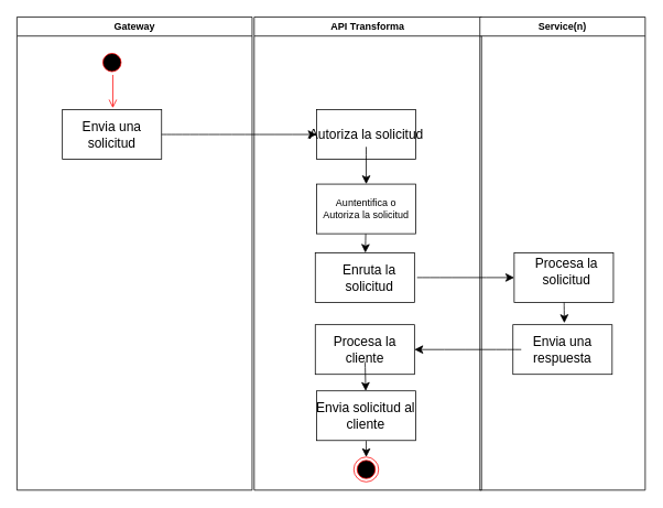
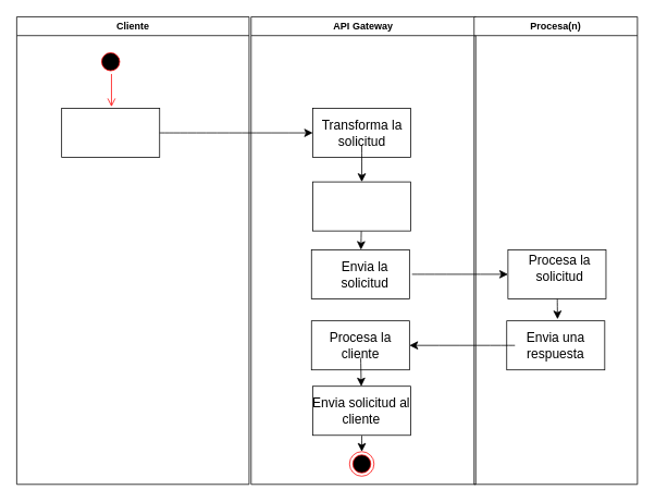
  <mxCell id="0" />
  <mxCell id="1" parent="0" />
- <mxCell id="2" value="Gateway" style="swimlane;whiteSpace=wrap" parent="1" vertex="1"><mxGeometry x="20" y="20" width="284.5" height="572" as="geometry" /></mxCell>
+ <mxCell id="2" value="Cliente" style="swimlane;whiteSpace=wrap" parent="1" vertex="1"><mxGeometry x="20" y="20" width="284.5" height="572" as="geometry" /></mxCell>
  <mxCell id="3" value="" style="ellipse;shape=startState;fillColor=#000000;strokeColor=#ff0000;" parent="2" vertex="1"><mxGeometry x="100" y="40" width="30" height="30" as="geometry" /></mxCell>
  <mxCell id="4" value="" style="edgeStyle=elbowEdgeStyle;elbow=horizontal;verticalAlign=bottom;endArrow=open;endSize=8;strokeColor=#FF0000;endFill=1;rounded=0" parent="2" source="3" edge="1"><mxGeometry x="100" y="40" as="geometry"><mxPoint x="115.5" y="110" as="targetPoint" /></mxGeometry></mxCell>
  <mxCell id="5" value="" style="rounded=0;whiteSpace=wrap;html=1;" vertex="1" parent="2"><mxGeometry x="55" y="112" width="120" height="60" as="geometry" /></mxCell>
- <mxCell id="6" value="Envia una solicitud" style="text;strokeColor=none;align=center;fillColor=none;html=1;verticalAlign=middle;whiteSpace=wrap;rounded=0;fontSize=16;" vertex="1" parent="2"><mxGeometry x="65" y="127" width="100" height="30" as="geometry" /></mxCell>
- <mxCell id="7" value="API Transforma" style="swimlane;whiteSpace=wrap" parent="1" vertex="1"><mxGeometry x="307" y="20" width="275" height="572" as="geometry" /></mxCell>
+ <mxCell id="7" value="API Gateway" style="swimlane;whiteSpace=wrap" parent="1" vertex="1"><mxGeometry x="307" y="20" width="275" height="572" as="geometry" /></mxCell>
  <mxCell id="8" value="" style="whiteSpace=wrap;html=1;rounded=0;" vertex="1" parent="7"><mxGeometry x="75.5" y="112" width="120" height="60" as="geometry" /></mxCell>
  <mxCell id="9" value="" style="edgeStyle=none;curved=1;rounded=0;orthogonalLoop=1;jettySize=auto;html=1;fontSize=12;startSize=8;endSize=8;" edge="1" parent="7" source="10" target="12"><mxGeometry relative="1" as="geometry" /></mxCell>
- <mxCell id="10" value="Autoriza la solicitud" style="text;strokeColor=none;align=center;fillColor=none;html=1;verticalAlign=middle;whiteSpace=wrap;rounded=0;fontSize=16;" vertex="1" parent="7"><mxGeometry x="65.5" y="127" width="140" height="30" as="geometry" /></mxCell>
+ <mxCell id="10" value="Transforma la solicitud" style="text;strokeColor=none;align=center;fillColor=none;html=1;verticalAlign=middle;whiteSpace=wrap;rounded=0;fontSize=16;" vertex="1" parent="7"><mxGeometry x="65.5" y="127" width="140" height="30" as="geometry" /></mxCell>
  <mxCell id="11" value="" style="edgeStyle=none;curved=1;rounded=0;orthogonalLoop=1;jettySize=auto;html=1;fontSize=12;startSize=8;endSize=8;" edge="1" parent="7" source="12" target="14"><mxGeometry relative="1" as="geometry" /></mxCell>
  <mxCell id="12" value="" style="whiteSpace=wrap;html=1;" vertex="1" parent="7"><mxGeometry x="75.5" y="202" width="120" height="60" as="geometry" /></mxCell>
- <mxCell id="13" value="Auntentifica o Autoriza la solicitud" style="text;strokeColor=none;align=center;fillColor=none;html=1;verticalAlign=middle;whiteSpace=wrap;rounded=0;fontSize=12;" vertex="1" parent="7"><mxGeometry x="77.12" y="217" width="116.75" height="30" as="geometry" /></mxCell>
  <mxCell id="14" value="" style="whiteSpace=wrap;html=1;" vertex="1" parent="7"><mxGeometry x="73.87" y="285" width="120" height="60" as="geometry" /></mxCell>
  <mxCell id="15" value="" style="edgeStyle=none;curved=1;rounded=0;orthogonalLoop=1;jettySize=auto;html=1;fontSize=12;startSize=8;endSize=8;" edge="1" parent="7" source="16" target="17"><mxGeometry relative="1" as="geometry" /></mxCell>
- <mxCell id="16" value="Enruta la solicitud" style="text;strokeColor=none;align=center;fillColor=none;html=1;verticalAlign=middle;whiteSpace=wrap;rounded=0;fontSize=16;" vertex="1" parent="7"><mxGeometry x="82" y="300" width="115" height="30" as="geometry" /></mxCell>
+ <mxCell id="16" value="Envia la solicitud" style="text;strokeColor=none;align=center;fillColor=none;html=1;verticalAlign=middle;whiteSpace=wrap;rounded=0;fontSize=16;" vertex="1" parent="7"><mxGeometry x="82" y="300" width="115" height="30" as="geometry" /></mxCell>
  <mxCell id="17" value="" style="whiteSpace=wrap;html=1;" vertex="1" parent="7"><mxGeometry x="314.5" y="285" width="120" height="60" as="geometry" /></mxCell>
  <mxCell id="18" value="" style="rounded=0;whiteSpace=wrap;html=1;" vertex="1" parent="7"><mxGeometry x="73.87" y="372" width="120" height="60" as="geometry" /></mxCell>
  <mxCell id="19" value="" style="edgeStyle=none;curved=1;rounded=0;orthogonalLoop=1;jettySize=auto;html=1;fontSize=12;startSize=8;endSize=8;" edge="1" parent="7" source="20" target="22"><mxGeometry relative="1" as="geometry" /></mxCell>
  <mxCell id="20" value="Procesa la cliente" style="text;strokeColor=none;align=center;fillColor=none;html=1;verticalAlign=middle;whiteSpace=wrap;rounded=0;fontSize=16;" vertex="1" parent="7"><mxGeometry x="88.87" y="387" width="90" height="30" as="geometry" /></mxCell>
  <mxCell id="21" style="edgeStyle=none;curved=1;rounded=0;orthogonalLoop=1;jettySize=auto;html=1;entryX=0.5;entryY=0;entryDx=0;entryDy=0;fontSize=12;startSize=8;endSize=8;" edge="1" parent="7" source="22" target="24"><mxGeometry relative="1" as="geometry" /></mxCell>
  <mxCell id="22" value="" style="whiteSpace=wrap;html=1;" vertex="1" parent="7"><mxGeometry x="75.5" y="452" width="120" height="60" as="geometry" /></mxCell>
  <mxCell id="23" value="Envia solicitud al cliente" style="text;strokeColor=none;align=center;fillColor=none;html=1;verticalAlign=middle;whiteSpace=wrap;rounded=0;fontSize=16;" vertex="1" parent="7"><mxGeometry x="72.43" y="467" width="126.13" height="30" as="geometry" /></mxCell>
  <mxCell id="24" value="" style="ellipse;html=1;shape=endState;fillColor=#000000;strokeColor=#ff0000;" vertex="1" parent="7"><mxGeometry x="120.49" y="532" width="30" height="30" as="geometry" /></mxCell>
- <mxCell id="25" value="Service(n)" style="swimlane;whiteSpace=wrap" parent="1" vertex="1"><mxGeometry x="580" y="20" width="200" height="572" as="geometry" /></mxCell>
+ <mxCell id="25" value="Procesa(n)" style="swimlane;whiteSpace=wrap" parent="1" vertex="1"><mxGeometry x="580" y="20" width="200" height="572" as="geometry" /></mxCell>
  <mxCell id="26" value="Procesa la solicitud" style="text;strokeColor=none;align=center;fillColor=none;html=1;verticalAlign=middle;whiteSpace=wrap;rounded=0;fontSize=16;" vertex="1" parent="25"><mxGeometry x="55" y="292" width="100" height="30" as="geometry" /></mxCell>
  <mxCell id="27" value="" style="rounded=0;whiteSpace=wrap;html=1;" vertex="1" parent="25"><mxGeometry x="40" y="372" width="120" height="60" as="geometry" /></mxCell>
  <mxCell id="28" value="Envia una respuesta" style="text;strokeColor=none;align=center;fillColor=none;html=1;verticalAlign=middle;whiteSpace=wrap;rounded=0;fontSize=16;" vertex="1" parent="25"><mxGeometry x="50" y="387" width="100" height="30" as="geometry" /></mxCell>
  <mxCell id="29" value="" style="edgeStyle=none;curved=1;rounded=0;orthogonalLoop=1;jettySize=auto;html=1;fontSize=12;startSize=8;endSize=8;" edge="1" parent="1" source="5" target="8"><mxGeometry relative="1" as="geometry" /></mxCell>
  <mxCell id="30" style="edgeStyle=none;curved=1;rounded=0;orthogonalLoop=1;jettySize=auto;html=1;entryX=0.518;entryY=-0.034;entryDx=0;entryDy=0;entryPerimeter=0;fontSize=12;startSize=8;endSize=8;" edge="1" parent="1" source="17" target="27"><mxGeometry relative="1" as="geometry" /></mxCell>
  <mxCell id="31" value="" style="edgeStyle=none;curved=1;rounded=0;orthogonalLoop=1;jettySize=auto;html=1;fontSize=12;startSize=8;endSize=8;" edge="1" parent="1" source="28" target="18"><mxGeometry relative="1" as="geometry"><mxPoint x="482.5" y="422" as="targetPoint" /></mxGeometry></mxCell>
